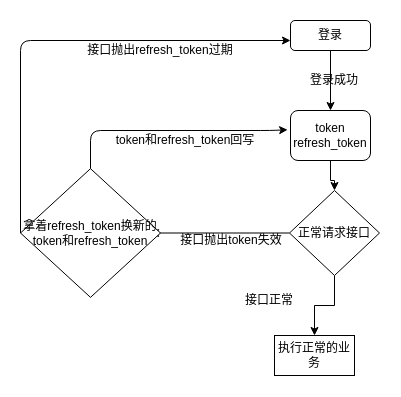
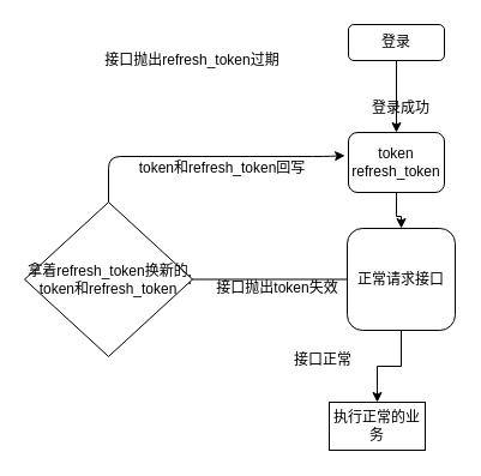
  <mxCell id="0" />
  <mxCell id="1" parent="0" />
  <mxCell id="2" value="" style="edgeStyle=orthogonalEdgeStyle;rounded=0;orthogonalLoop=1;jettySize=auto;html=1;" edge="1" parent="1" source="3" target="5"><mxGeometry relative="1" as="geometry" /></mxCell>
  <mxCell id="3" value="登录" style="rounded=1;whiteSpace=wrap;html=1;" vertex="1" parent="1"><mxGeometry x="290" y="20" width="80" height="30" as="geometry" /></mxCell>
  <mxCell id="4" value="" style="edgeStyle=orthogonalEdgeStyle;rounded=0;orthogonalLoop=1;jettySize=auto;html=1;" edge="1" parent="1" source="5" target="9"><mxGeometry relative="1" as="geometry" /></mxCell>
  <mxCell id="5" value="token&lt;br&gt;refresh_token" style="rounded=1;whiteSpace=wrap;html=1;" vertex="1" parent="1"><mxGeometry x="290" y="110" width="80" height="50" as="geometry" /></mxCell>
- <mxCell id="6" value="登录成功" style="text;html=1;strokeColor=none;fillColor=none;align=center;verticalAlign=middle;whiteSpace=wrap;rounded=0;" vertex="1" parent="1"><mxGeometry x="306" y="70" width="56" height="20" as="geometry" /></mxCell>
+ <mxCell id="6" value="登录成功" style="text;html=1;strokeColor=none;fillColor=none;align=center;verticalAlign=middle;whiteSpace=wrap;rounded=0;" vertex="1" parent="1"><mxGeometry x="306" y="80" width="56" height="20" as="geometry" /></mxCell>
  <mxCell id="7" value="" style="edgeStyle=orthogonalEdgeStyle;rounded=0;orthogonalLoop=1;jettySize=auto;html=1;" edge="1" parent="1" source="9" target="10"><mxGeometry relative="1" as="geometry" /></mxCell>
  <mxCell id="8" value="" style="edgeStyle=orthogonalEdgeStyle;rounded=0;orthogonalLoop=1;jettySize=auto;html=1;" edge="1" parent="1" source="9"><mxGeometry relative="1" as="geometry"><mxPoint x="150" y="232.5" as="targetPoint" /></mxGeometry></mxCell>
- <mxCell id="9" value="正常请求接口" style="rhombus;whiteSpace=wrap;html=1;" vertex="1" parent="1"><mxGeometry x="289" y="190" width="90" height="85" as="geometry" /></mxCell>
+ <mxCell id="9" value="正常请求接口" style="whiteSpace=wrap;html=1;rounded=1;" vertex="1" parent="1"><mxGeometry x="289" y="190" width="90" height="85" as="geometry" /></mxCell>
  <mxCell id="10" value="执行正常的业务" style="whiteSpace=wrap;html=1;" vertex="1" parent="1"><mxGeometry x="274" y="335" width="80" height="40" as="geometry" /></mxCell>
  <mxCell id="11" value="接口正常" style="text;html=1;strokeColor=none;fillColor=none;align=center;verticalAlign=middle;whiteSpace=wrap;rounded=0;" vertex="1" parent="1"><mxGeometry x="241" y="290" width="56" height="20" as="geometry" /></mxCell>
  <mxCell id="12" value="接口抛出token失效" style="text;html=1;strokeColor=none;fillColor=none;align=center;verticalAlign=middle;whiteSpace=wrap;rounded=0;" vertex="1" parent="1"><mxGeometry x="173" y="230" width="116" height="20" as="geometry" /></mxCell>
  <mxCell id="13" value="token和refresh_token回写" style="text;html=1;strokeColor=none;fillColor=none;align=center;verticalAlign=middle;whiteSpace=wrap;rounded=0;" vertex="1" parent="1"><mxGeometry x="110" y="130" width="150" height="20" as="geometry" /></mxCell>
  <mxCell id="14" value="接口抛出refresh_token过期" style="text;html=1;strokeColor=none;fillColor=none;align=center;verticalAlign=middle;whiteSpace=wrap;rounded=0;" vertex="1" parent="1"><mxGeometry x="80" y="40" width="160" height="20" as="geometry" /></mxCell>
  <mxCell id="15" value="&lt;span&gt;拿着refresh_token换新的token和refresh_token&lt;/span&gt;" style="rhombus;whiteSpace=wrap;html=1;" vertex="1" parent="1"><mxGeometry x="20" y="168.13" width="140" height="128.75" as="geometry" /></mxCell>
  <mxCell id="16" value="" style="edgeStyle=segmentEdgeStyle;endArrow=classic;html=1;entryX=-0.036;entryY=0.386;entryDx=0;entryDy=0;entryPerimeter=0;" edge="1" parent="1" target="5"><mxGeometry width="50" height="50" relative="1" as="geometry"><mxPoint x="90" y="168.13" as="sourcePoint" /><mxPoint x="270" y="117.88" as="targetPoint" /><Array as="points"><mxPoint x="90" y="130" /><mxPoint x="270" y="130" /></Array></mxGeometry></mxCell>
- <mxCell id="17" value="" style="edgeStyle=segmentEdgeStyle;endArrow=classic;html=1;exitX=0;exitY=0.5;exitDx=0;exitDy=0;" edge="1" parent="1" source="15" target="3"><mxGeometry width="50" height="50" relative="1" as="geometry"><mxPoint x="20" y="160" as="sourcePoint" /><mxPoint x="280" y="40" as="targetPoint" /><Array as="points"><mxPoint x="20" y="40" /></Array></mxGeometry></mxCell>
